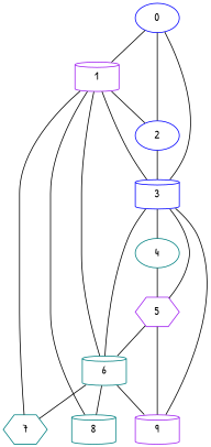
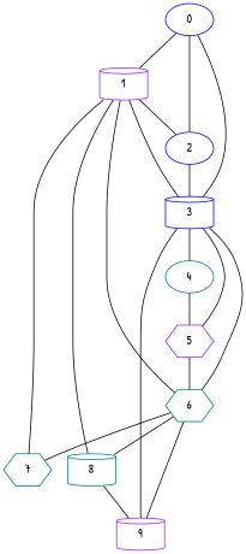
  graph {
    fontname="Patrick Hand"
    node [color=teal fontname="Patrick Hand" shape=cylinder]
    edge [fontname="Patrick Hand"]
    0 [color=blue shape=ellipse]
    1 [color=purple]
    2 [color=blue shape=ellipse]
    3 [color=blue]
-   6
+   6 [shape=hexagon]
    7 [shape=hexagon]
    8
    4 [shape=ellipse]
    5 [color=purple shape=hexagon]
    9 [color=purple]
    0 -- 1
    0 -- 2
    0 -- 3
    1 -- 2
    1 -- 3
    1 -- 6
    1 -- 7
    1 -- 8
    2 -- 3
    3 -- 6
    3 -- 4
    3 -- 5
    3 -- 9
    6 -- 7
    6 -- 8
    6 -- 9
    4 -- 5
    5 -- 6
-   5 -- 9
+   8 -- 9
  }
